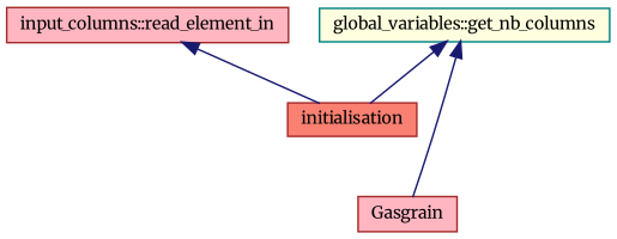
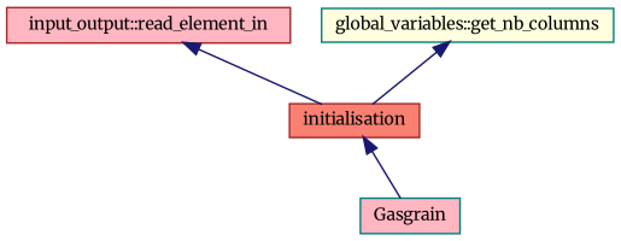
  digraph {
    fontname=Merriweather
    rankdir=TB
    node [color=teal fillcolor=lightpink fontname=Merriweather fontsize=10 shape=record style=filled]
    edge [color=midnightblue dir=back fontname=Merriweather fontsize=10 labelfontname=Helvetica labelfontsize=10 style=solid]
    n1 [fillcolor=lightyellow fontcolor=black height=0.2 label="global_variables::get_nb_columns" width=0.4]
    n2 [color=brown fillcolor=salmon height=0.2 label=initialisation width=0.4]
-   n3 [color=brown height=0.2 label="input_columns::read_element_in" width=0.4]
-   n4 [color=brown height=0.2 label=Gasgrain width=0.4]
+   n3 [color=brown height=0.2 label="input_output::read_element_in" width=0.4]
+   n4 [height=0.2 label=Gasgrain width=0.4]
    n1 -> n2
-   n1 -> n4
+   n2 -> n4
    n3 -> n2
  }
